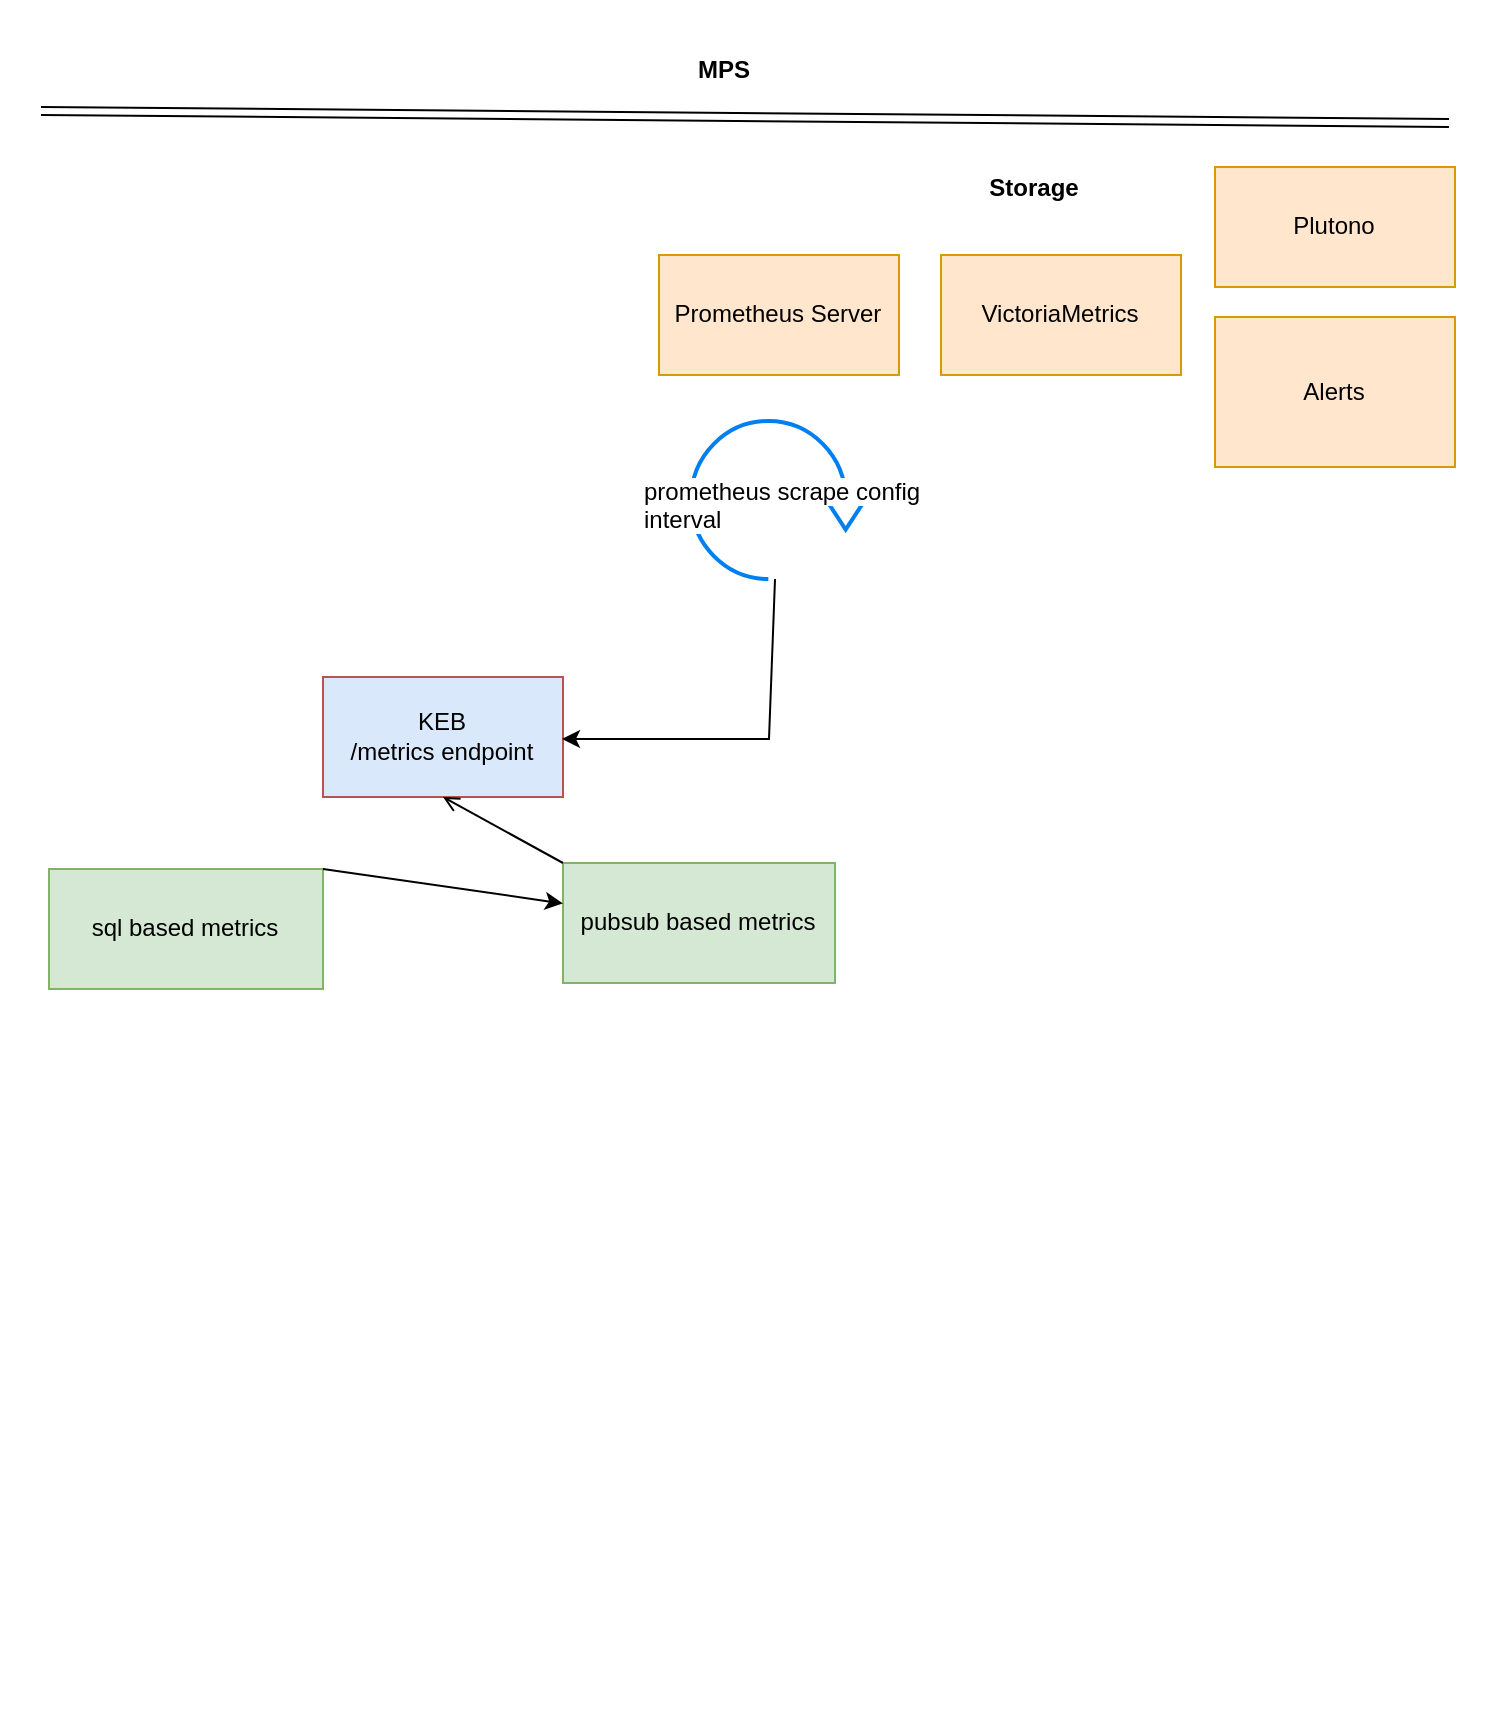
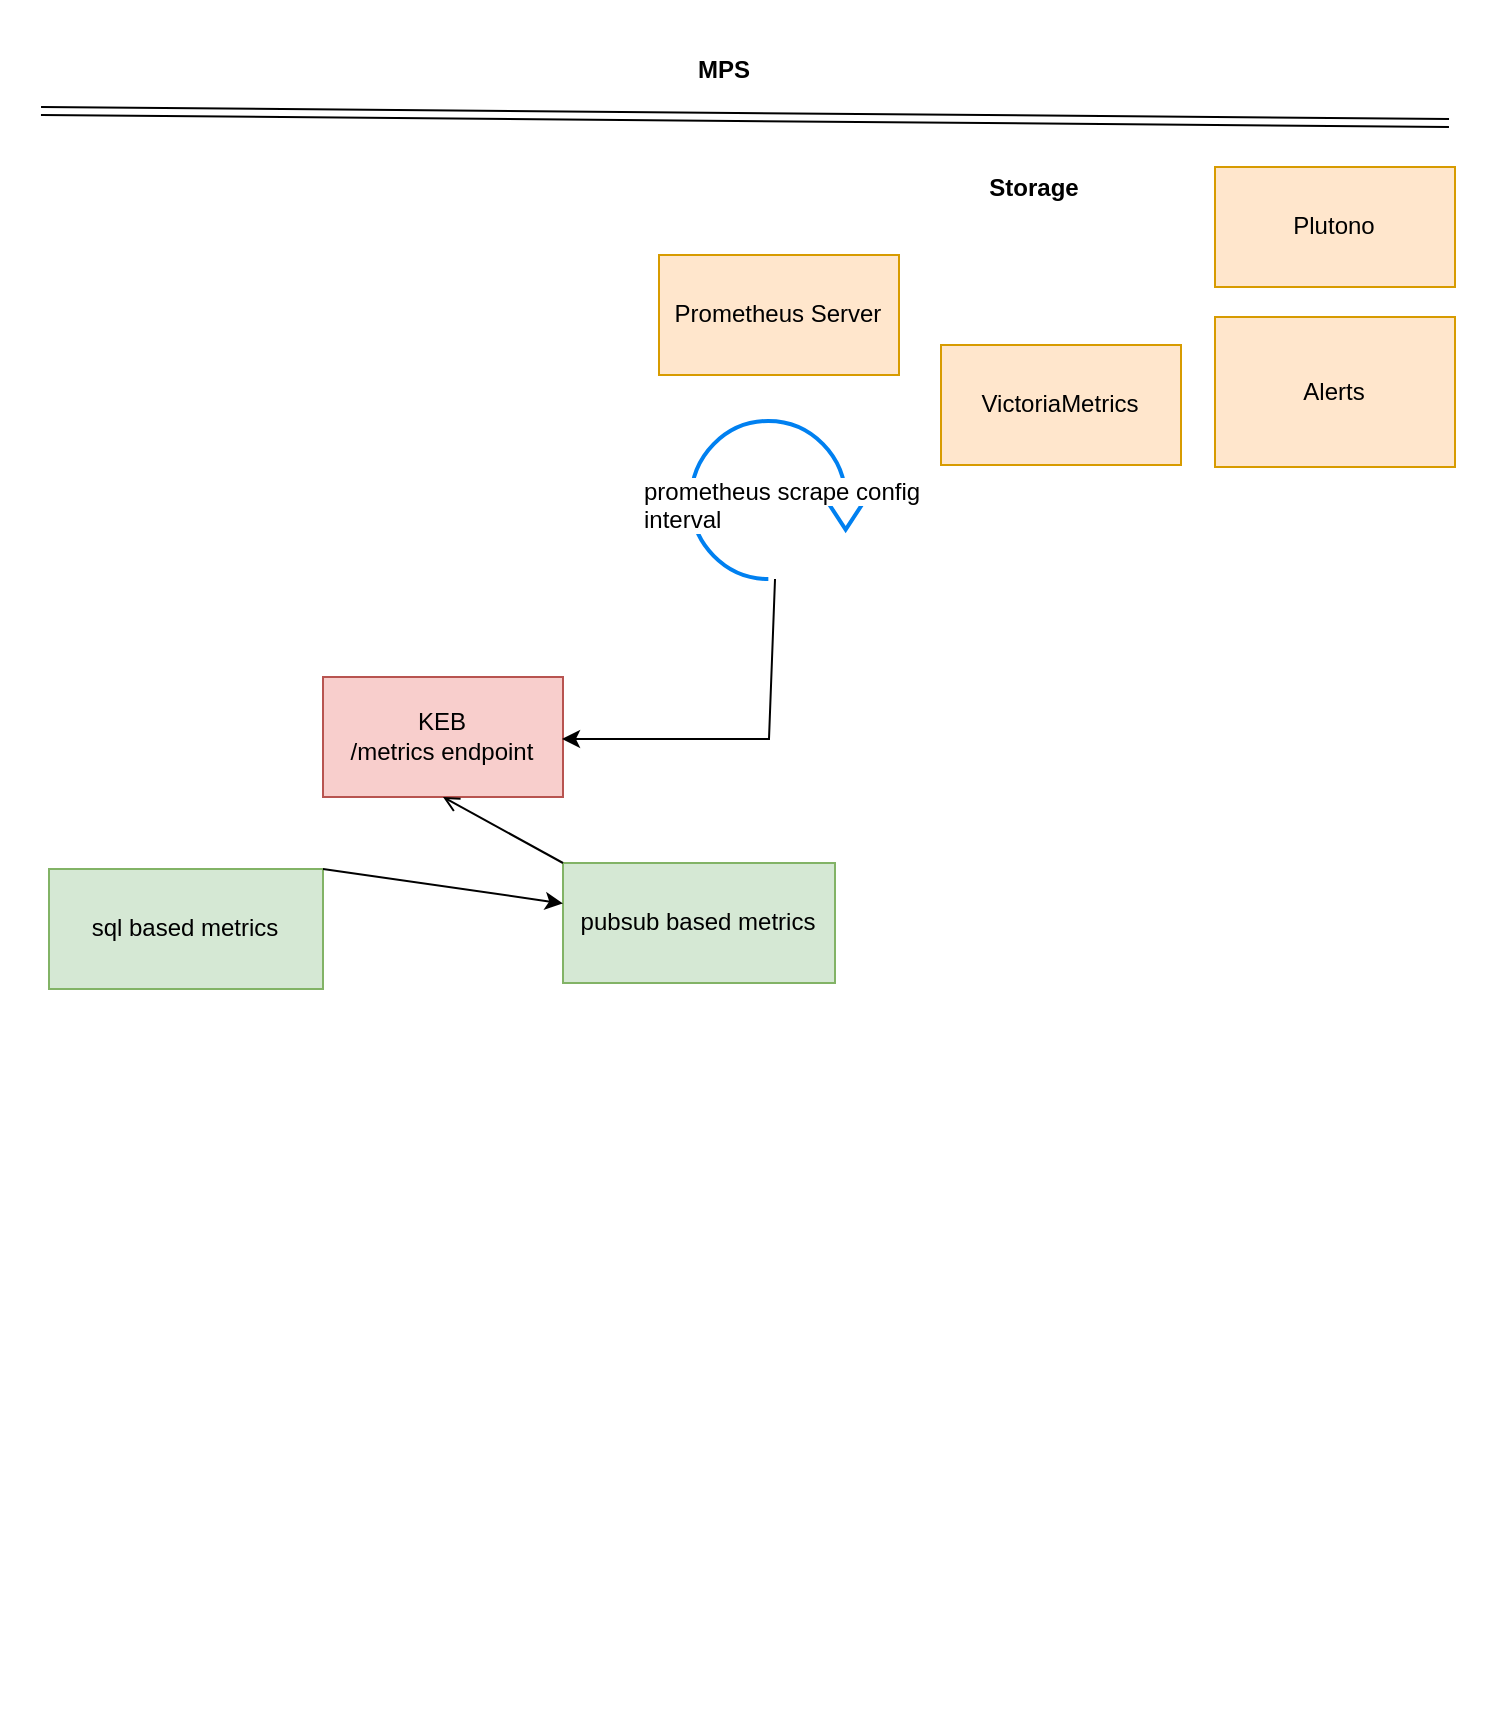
  <mxCell id="0" />
  <mxCell id="1" parent="0" />
- <mxCell id="2" value="KEB&lt;br&gt;/metrics endpoint" style="rounded=0;whiteSpace=wrap;html=1;fillColor=#dae8fc;strokeColor=#b85450;" parent="1" vertex="1"><mxGeometry x="161" y="338" width="120" height="60" as="geometry" /></mxCell>
+ <mxCell id="2" value="KEB&lt;br&gt;/metrics endpoint" style="rounded=0;whiteSpace=wrap;html=1;fillColor=#f8cecc;strokeColor=#b85450;" parent="1" vertex="1"><mxGeometry x="161" y="338" width="120" height="60" as="geometry" /></mxCell>
  <mxCell id="3" style="edgeStyle=orthogonalEdgeStyle;rounded=0;orthogonalLoop=1;jettySize=auto;html=1;" parent="1" source="4" edge="1"><mxGeometry relative="1" as="geometry"><Array as="points"><mxPoint x="384" y="369" /></Array><mxPoint x="384" y="308" as="sourcePoint" /><mxPoint x="280.5" y="369" as="targetPoint" /></mxGeometry></mxCell>
  <mxCell id="4" value="" style="html=1;verticalLabelPosition=bottom;align=center;labelBackgroundColor=#ffffff;verticalAlign=top;strokeWidth=2;strokeColor=#0080F0;shadow=0;dashed=0;shape=mxgraph.ios7.icons.reload;rotation=90;" parent="1" vertex="1"><mxGeometry x="349" y="206" width="79" height="87" as="geometry" /></mxCell>
  <mxCell id="5" value="&lt;span style=&quot;color: rgb(0, 0, 0); font-family: Helvetica; font-size: 12px; font-style: normal; font-variant-ligatures: normal; font-variant-caps: normal; font-weight: 400; letter-spacing: normal; orphans: 2; text-align: center; text-indent: 0px; text-transform: none; widows: 2; word-spacing: 0px; -webkit-text-stroke-width: 0px; background-color: rgb(255, 255, 255); text-decoration-thickness: initial; text-decoration-style: initial; text-decoration-color: initial; float: none; display: inline !important;&quot;&gt;prometheus scrape config interval&lt;/span&gt;" style="text;whiteSpace=wrap;html=1;" parent="1" vertex="1"><mxGeometry x="320" y="231.5" width="141" height="36" as="geometry" /></mxCell>
  <mxCell id="6" value="Prometheus Server" style="rounded=0;whiteSpace=wrap;html=1;fillColor=#ffe6cc;strokeColor=#d79b00;" parent="1" vertex="1"><mxGeometry x="329" y="127" width="120" height="60" as="geometry" /></mxCell>
- <mxCell id="7" value="VictoriaMetrics" style="rounded=0;whiteSpace=wrap;html=1;fillColor=#ffe6cc;strokeColor=#d79b00;" parent="1" vertex="1"><mxGeometry x="470" y="127" width="120" height="60" as="geometry" /></mxCell>
+ <mxCell id="7" value="VictoriaMetrics" style="rounded=0;whiteSpace=wrap;html=1;fillColor=#ffe6cc;strokeColor=#d79b00;" parent="1" vertex="1"><mxGeometry x="470" y="172" width="120" height="60" as="geometry" /></mxCell>
  <mxCell id="8" value="pubsub based metrics" style="rounded=0;whiteSpace=wrap;html=1;fillColor=#d5e8d4;strokeColor=#82b366;" parent="1" vertex="1"><mxGeometry x="281" y="431" width="136" height="60" as="geometry" /></mxCell>
  <mxCell id="9" value="sql based metrics" style="rounded=0;whiteSpace=wrap;html=1;fillColor=#d5e8d4;strokeColor=#82b366;" parent="1" vertex="1"><mxGeometry x="24" y="434" width="137" height="60" as="geometry" /></mxCell>
  <mxCell id="10" value="Plutono" style="rounded=0;whiteSpace=wrap;html=1;fillColor=#ffe6cc;strokeColor=#d79b00;" parent="1" vertex="1"><mxGeometry x="607" y="83" width="120" height="60" as="geometry" /></mxCell>
  <mxCell id="11" value="&lt;b&gt;Storage&lt;/b&gt;" style="text;html=1;strokeColor=none;fillColor=none;align=center;verticalAlign=middle;whiteSpace=wrap;rounded=0;" parent="1" vertex="1"><mxGeometry x="487" y="79" width="60" height="30" as="geometry" /></mxCell>
  <mxCell id="12" style="edgeStyle=orthogonalEdgeStyle;rounded=0;orthogonalLoop=1;jettySize=auto;html=1;exitX=0.5;exitY=1;exitDx=0;exitDy=0;" parent="1" edge="1"><mxGeometry relative="1" as="geometry"><mxPoint x="252" y="846" as="sourcePoint" /><mxPoint x="252" y="846" as="targetPoint" /></mxGeometry></mxCell>
  <mxCell id="13" value="Alerts" style="rounded=0;whiteSpace=wrap;html=1;fillColor=#ffe6cc;strokeColor=#d79b00;" parent="1" vertex="1"><mxGeometry x="607" y="158" width="120" height="75" as="geometry" /></mxCell>
  <mxCell id="14" value="" style="shape=link;html=1;rounded=0;" parent="1" edge="1"><mxGeometry width="100" relative="1" as="geometry"><mxPoint x="724" y="61" as="sourcePoint" /><mxPoint x="20" y="55" as="targetPoint" /></mxGeometry></mxCell>
  <mxCell id="15" value="&lt;b&gt;MPS&lt;/b&gt;" style="text;html=1;strokeColor=none;fillColor=none;align=center;verticalAlign=middle;whiteSpace=wrap;rounded=0;" parent="1" vertex="1"><mxGeometry x="332" y="20" width="60" height="30" as="geometry" /></mxCell>
  <mxCell id="16" value="" style="endArrow=classic;html=1;rounded=0;exitX=1;exitY=0;exitDx=0;exitDy=0;" parent="1" source="9" target="8" edge="1"><mxGeometry width="50" height="50" relative="1" as="geometry"><mxPoint x="221" y="434" as="sourcePoint" /><mxPoint x="271" y="384" as="targetPoint" /></mxGeometry></mxCell>
  <mxCell id="17" value="" style="endArrow=open;html=1;rounded=0;entryX=0.5;entryY=1;entryDx=0;entryDy=0;exitX=0;exitY=0;exitDx=0;exitDy=0;" parent="1" source="8" target="2" edge="1"><mxGeometry width="50" height="50" relative="1" as="geometry"><mxPoint x="171" y="444" as="sourcePoint" /><mxPoint x="231" y="408" as="targetPoint" /></mxGeometry></mxCell>
